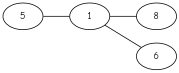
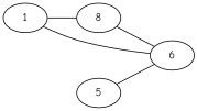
  graph {
    fontname="Comic Neue"
    rankdir=LR
    node [fontname="Comic Neue"]
    edge [fontname="Comic Neue"]
    n1 [label=8]
    1
    6
    5
+   n1 -- 6 [weight=10]
    1 -- n1 [weight=15]
    1 -- 6 [weight=5]
-   5 -- 1 [weight=13]
+   5 -- 6 [weight=13]
  }
